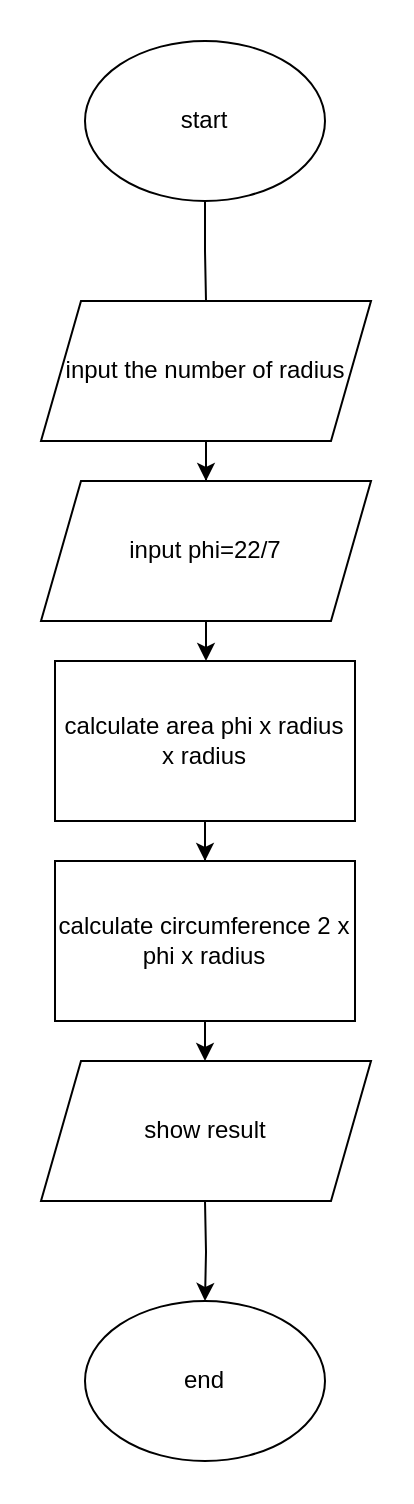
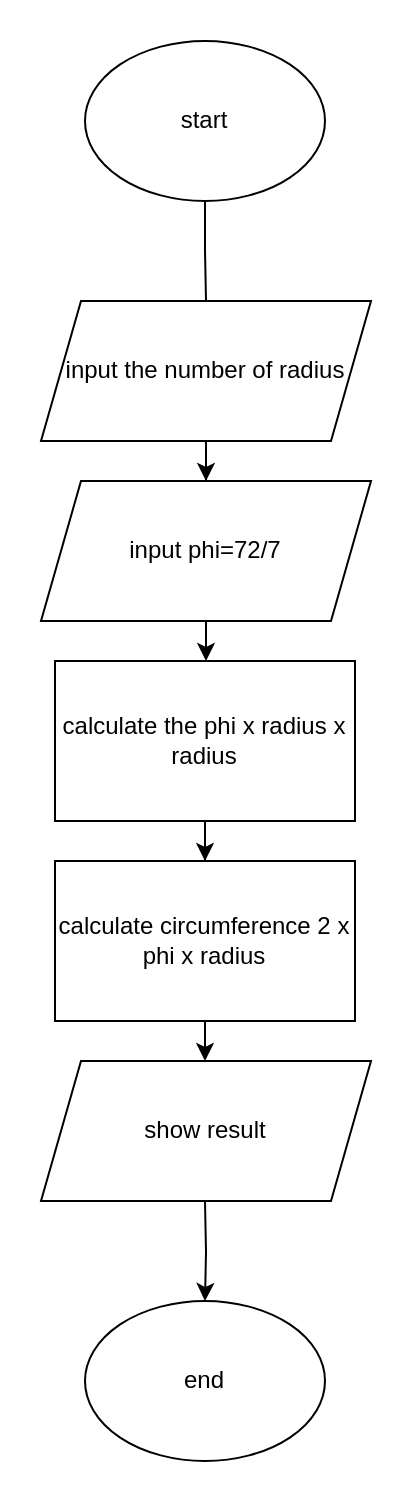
  <mxCell id="0" />
  <mxCell id="1" parent="0" />
  <mxCell id="2" value="" style="edgeStyle=orthogonalEdgeStyle;rounded=0;orthogonalLoop=1;jettySize=auto;html=1;endArrow=none;" edge="1" parent="1" source="3" target="5"><mxGeometry relative="1" as="geometry" /></mxCell>
  <mxCell id="3" value="start" style="ellipse;whiteSpace=wrap;html=1;" vertex="1" parent="1"><mxGeometry x="42" y="20" width="120" height="80" as="geometry" /></mxCell>
  <mxCell id="4" value="" style="edgeStyle=orthogonalEdgeStyle;rounded=0;orthogonalLoop=1;jettySize=auto;html=1;" edge="1" parent="1" source="5" target="11"><mxGeometry relative="1" as="geometry" /></mxCell>
  <mxCell id="5" value="input the number of radius" style="shape=parallelogram;perimeter=parallelogramPerimeter;whiteSpace=wrap;html=1;fixedSize=1;" vertex="1" parent="1"><mxGeometry x="20" y="150" width="165" height="70" as="geometry" /></mxCell>
  <mxCell id="6" value="" style="edgeStyle=orthogonalEdgeStyle;rounded=0;orthogonalLoop=1;jettySize=auto;html=1;" edge="1" parent="1" source="7" target="13"><mxGeometry relative="1" as="geometry" /></mxCell>
- <mxCell id="7" value="calculate area phi x radius x radius" style="rounded=0;whiteSpace=wrap;html=1;" vertex="1" parent="1"><mxGeometry x="27" y="330" width="150" height="80" as="geometry" /></mxCell>
+ <mxCell id="7" value="calculate the phi x radius x radius" style="rounded=0;whiteSpace=wrap;html=1;" vertex="1" parent="1"><mxGeometry x="27" y="330" width="150" height="80" as="geometry" /></mxCell>
  <mxCell id="8" value="" style="edgeStyle=orthogonalEdgeStyle;rounded=0;orthogonalLoop=1;jettySize=auto;html=1;" edge="1" parent="1" target="9"><mxGeometry relative="1" as="geometry"><mxPoint x="102" y="600" as="sourcePoint" /></mxGeometry></mxCell>
  <mxCell id="9" value="end" style="ellipse;whiteSpace=wrap;html=1;" vertex="1" parent="1"><mxGeometry x="42" y="650" width="120" height="80" as="geometry" /></mxCell>
  <mxCell id="10" value="" style="edgeStyle=orthogonalEdgeStyle;rounded=0;orthogonalLoop=1;jettySize=auto;html=1;" edge="1" parent="1" source="11" target="7"><mxGeometry relative="1" as="geometry" /></mxCell>
- <mxCell id="11" value="input phi=22/7" style="shape=parallelogram;perimeter=parallelogramPerimeter;whiteSpace=wrap;html=1;fixedSize=1;" vertex="1" parent="1"><mxGeometry x="20" y="240" width="165" height="70" as="geometry" /></mxCell>
+ <mxCell id="11" value="input phi=72/7" style="shape=parallelogram;perimeter=parallelogramPerimeter;whiteSpace=wrap;html=1;fixedSize=1;" vertex="1" parent="1"><mxGeometry x="20" y="240" width="165" height="70" as="geometry" /></mxCell>
  <mxCell id="12" value="" style="edgeStyle=orthogonalEdgeStyle;rounded=0;orthogonalLoop=1;jettySize=auto;html=1;" edge="1" parent="1" source="13" target="14"><mxGeometry relative="1" as="geometry" /></mxCell>
  <mxCell id="13" value="calculate circumference 2 x phi x radius" style="rounded=0;whiteSpace=wrap;html=1;" vertex="1" parent="1"><mxGeometry x="27" y="430" width="150" height="80" as="geometry" /></mxCell>
  <mxCell id="14" value="show result" style="shape=parallelogram;perimeter=parallelogramPerimeter;whiteSpace=wrap;html=1;fixedSize=1;" vertex="1" parent="1"><mxGeometry x="20" y="530" width="165" height="70" as="geometry" /></mxCell>
